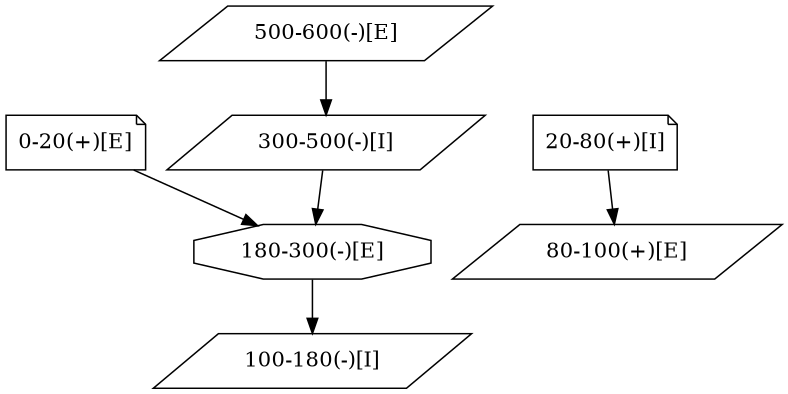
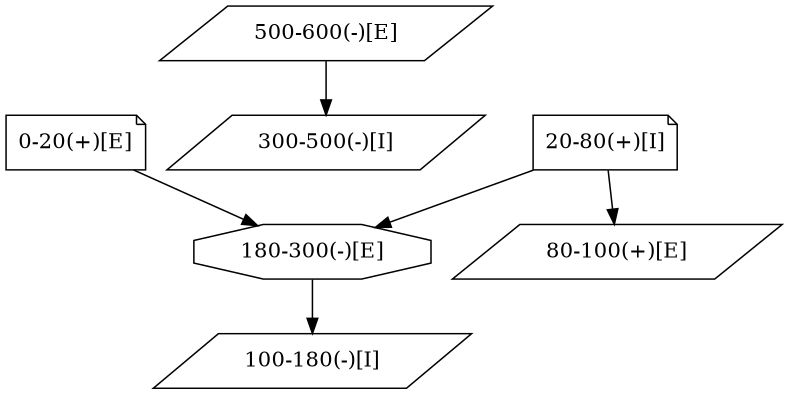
  strict digraph {
    node [shape=parallelogram]
    "0-20(+)[E]" [ids="G1.1.1" shape=note]
    "180-300(-)[E]" [ids="G2.1.2,G4.1.1" shape=octagon]
    "20-80(+)[I]" [ids="G1.1" shape=note]
    "80-100(+)[E]" [ids="G1.1.2"]
    "100-180(-)[I]" [ids="G2.1"]
    "300-500(-)[I]" [ids="G4.1"]
    "500-600(-)[E]" [ids="G4.1.2"]
    "0-20(+)[E]" -> "180-300(-)[E]"
    "180-300(-)[E]" -> "100-180(-)[I]"
    "20-80(+)[I]" -> "80-100(+)[E]"
-   "300-500(-)[I]" -> "180-300(-)[E]"
+   "20-80(+)[I]" -> "180-300(-)[E]"
    "500-600(-)[E]" -> "300-500(-)[I]"
  }
